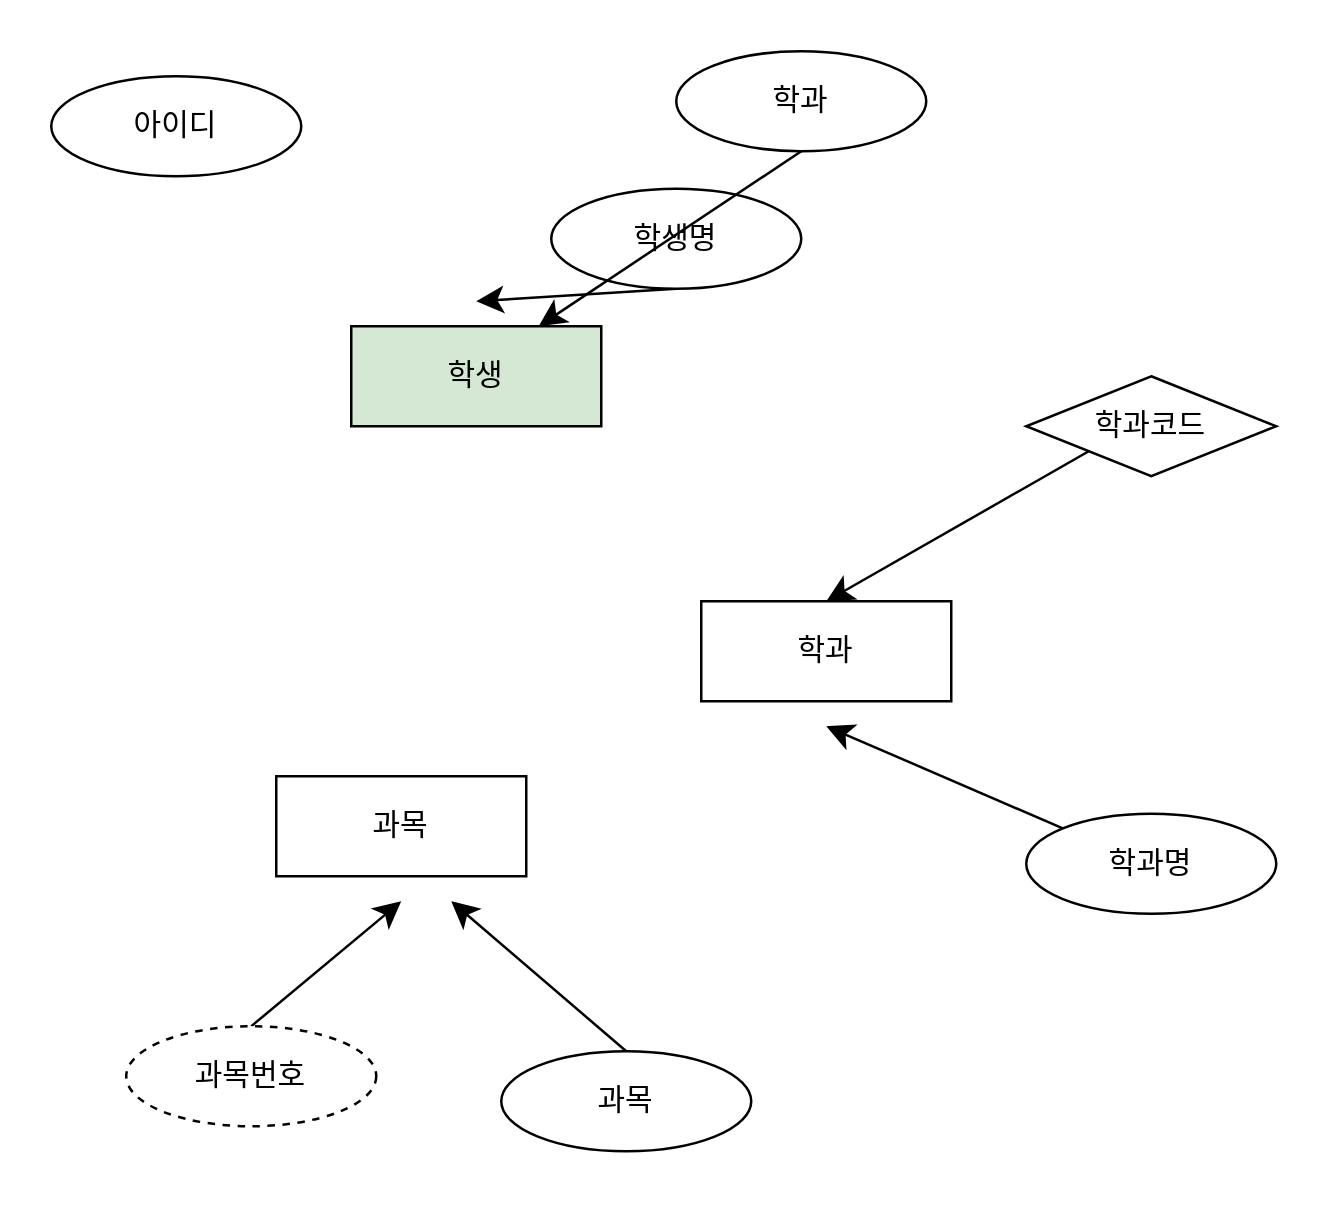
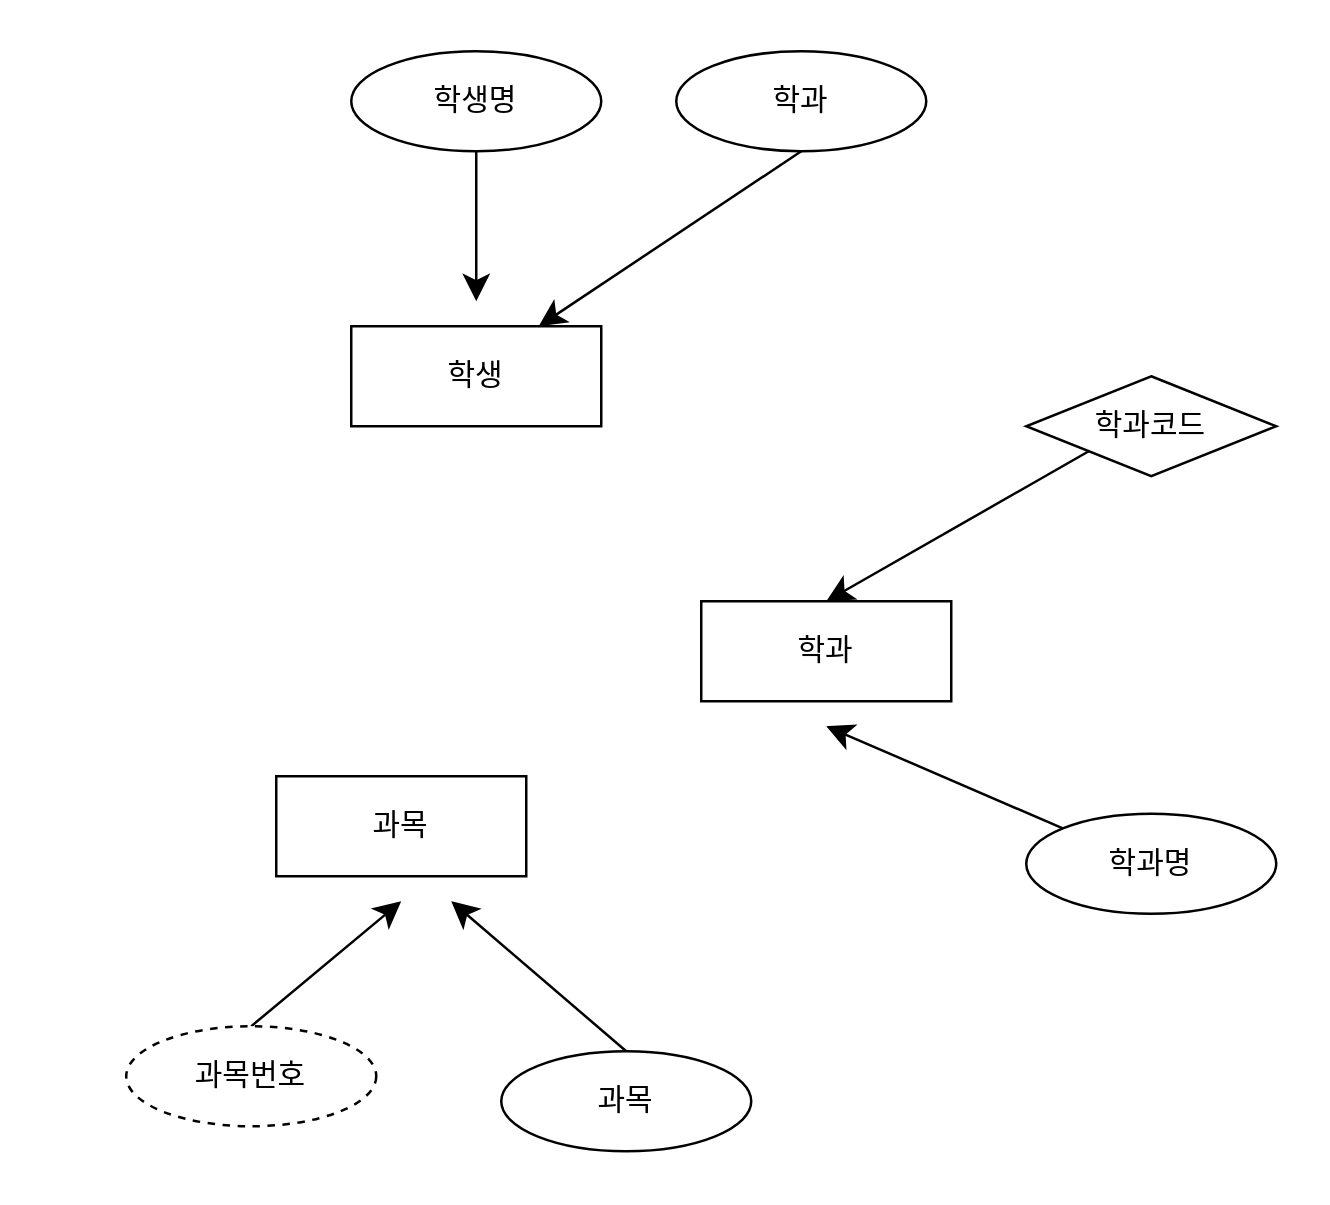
  <mxCell id="0" />
  <mxCell id="1" parent="0" />
  <mxCell id="2" value="과목" style="whiteSpace=wrap;html=1;align=center;" vertex="1" parent="1"><mxGeometry x="110" y="310" width="100" height="40" as="geometry" /></mxCell>
  <mxCell id="3" value="학과" style="whiteSpace=wrap;html=1;align=center;" vertex="1" parent="1"><mxGeometry x="280" y="240" width="100" height="40" as="geometry" /></mxCell>
- <mxCell id="4" value="학생" style="whiteSpace=wrap;html=1;align=center;fillColor=#d5e8d4;" vertex="1" parent="1"><mxGeometry x="140" y="130" width="100" height="40" as="geometry" /></mxCell>
+ <mxCell id="4" value="학생" style="whiteSpace=wrap;html=1;align=center;" vertex="1" parent="1"><mxGeometry x="140" y="130" width="100" height="40" as="geometry" /></mxCell>
  <mxCell id="5" style="edgeStyle=none;curved=1;rounded=0;orthogonalLoop=1;jettySize=auto;html=1;exitX=0.5;exitY=1;exitDx=0;exitDy=0;fontSize=12;startSize=8;endSize=8;" edge="1" parent="1" source="6"><mxGeometry relative="1" as="geometry"><mxPoint x="190" y="120" as="targetPoint" /></mxGeometry></mxCell>
- <mxCell id="6" value="학생명" style="ellipse;whiteSpace=wrap;html=1;align=center;" vertex="1" parent="1"><mxGeometry x="220" y="75" width="100" height="40" as="geometry" /></mxCell>
- <mxCell id="7" value="아이디" style="ellipse;whiteSpace=wrap;html=1;align=center;" vertex="1" parent="1"><mxGeometry x="20" y="30" width="100" height="40" as="geometry" /></mxCell>
+ <mxCell id="6" value="학생명" style="ellipse;whiteSpace=wrap;html=1;align=center;" vertex="1" parent="1"><mxGeometry x="140" y="20" width="100" height="40" as="geometry" /></mxCell>
  <mxCell id="8" style="edgeStyle=none;curved=1;rounded=0;orthogonalLoop=1;jettySize=auto;html=1;exitX=0.5;exitY=1;exitDx=0;exitDy=0;entryX=0.75;entryY=0;entryDx=0;entryDy=0;fontSize=12;startSize=8;endSize=8;" edge="1" parent="1" source="9" target="4"><mxGeometry relative="1" as="geometry" /></mxCell>
  <mxCell id="9" value="학과" style="ellipse;whiteSpace=wrap;html=1;align=center;" vertex="1" parent="1"><mxGeometry x="270" y="20" width="100" height="40" as="geometry" /></mxCell>
  <mxCell id="10" style="edgeStyle=none;curved=1;rounded=0;orthogonalLoop=1;jettySize=auto;html=1;exitX=0;exitY=1;exitDx=0;exitDy=0;entryX=0.5;entryY=0;entryDx=0;entryDy=0;fontSize=12;startSize=8;endSize=8;" edge="1" parent="1" source="11" target="3"><mxGeometry relative="1" as="geometry" /></mxCell>
  <mxCell id="11" value="학과코드" style="rhombus;whiteSpace=wrap;html=1;align=center;" vertex="1" parent="1"><mxGeometry x="410" y="150" width="100" height="40" as="geometry" /></mxCell>
  <mxCell id="12" style="edgeStyle=none;curved=1;rounded=0;orthogonalLoop=1;jettySize=auto;html=1;exitX=0;exitY=0;exitDx=0;exitDy=0;fontSize=12;startSize=8;endSize=8;" edge="1" parent="1" source="13"><mxGeometry relative="1" as="geometry"><mxPoint x="330" y="290" as="targetPoint" /></mxGeometry></mxCell>
  <mxCell id="13" value="학과명" style="ellipse;whiteSpace=wrap;html=1;align=center;" vertex="1" parent="1"><mxGeometry x="410" y="325" width="100" height="40" as="geometry" /></mxCell>
  <mxCell id="14" style="edgeStyle=none;curved=1;rounded=0;orthogonalLoop=1;jettySize=auto;html=1;exitX=0.5;exitY=0;exitDx=0;exitDy=0;fontSize=12;startSize=8;endSize=8;" edge="1" parent="1" source="15"><mxGeometry relative="1" as="geometry"><mxPoint x="180" y="360" as="targetPoint" /></mxGeometry></mxCell>
  <mxCell id="15" value="과목" style="ellipse;whiteSpace=wrap;html=1;align=center;" vertex="1" parent="1"><mxGeometry x="200" y="420" width="100" height="40" as="geometry" /></mxCell>
  <mxCell id="16" style="edgeStyle=none;curved=1;rounded=0;orthogonalLoop=1;jettySize=auto;html=1;exitX=0.5;exitY=0;exitDx=0;exitDy=0;fontSize=12;startSize=8;endSize=8;" edge="1" parent="1" source="17"><mxGeometry relative="1" as="geometry"><mxPoint x="160" y="360" as="targetPoint" /></mxGeometry></mxCell>
  <mxCell id="17" value="과목번호" style="ellipse;whiteSpace=wrap;html=1;align=center;dashed=1;" vertex="1" parent="1"><mxGeometry x="50" y="410" width="100" height="40" as="geometry" /></mxCell>
